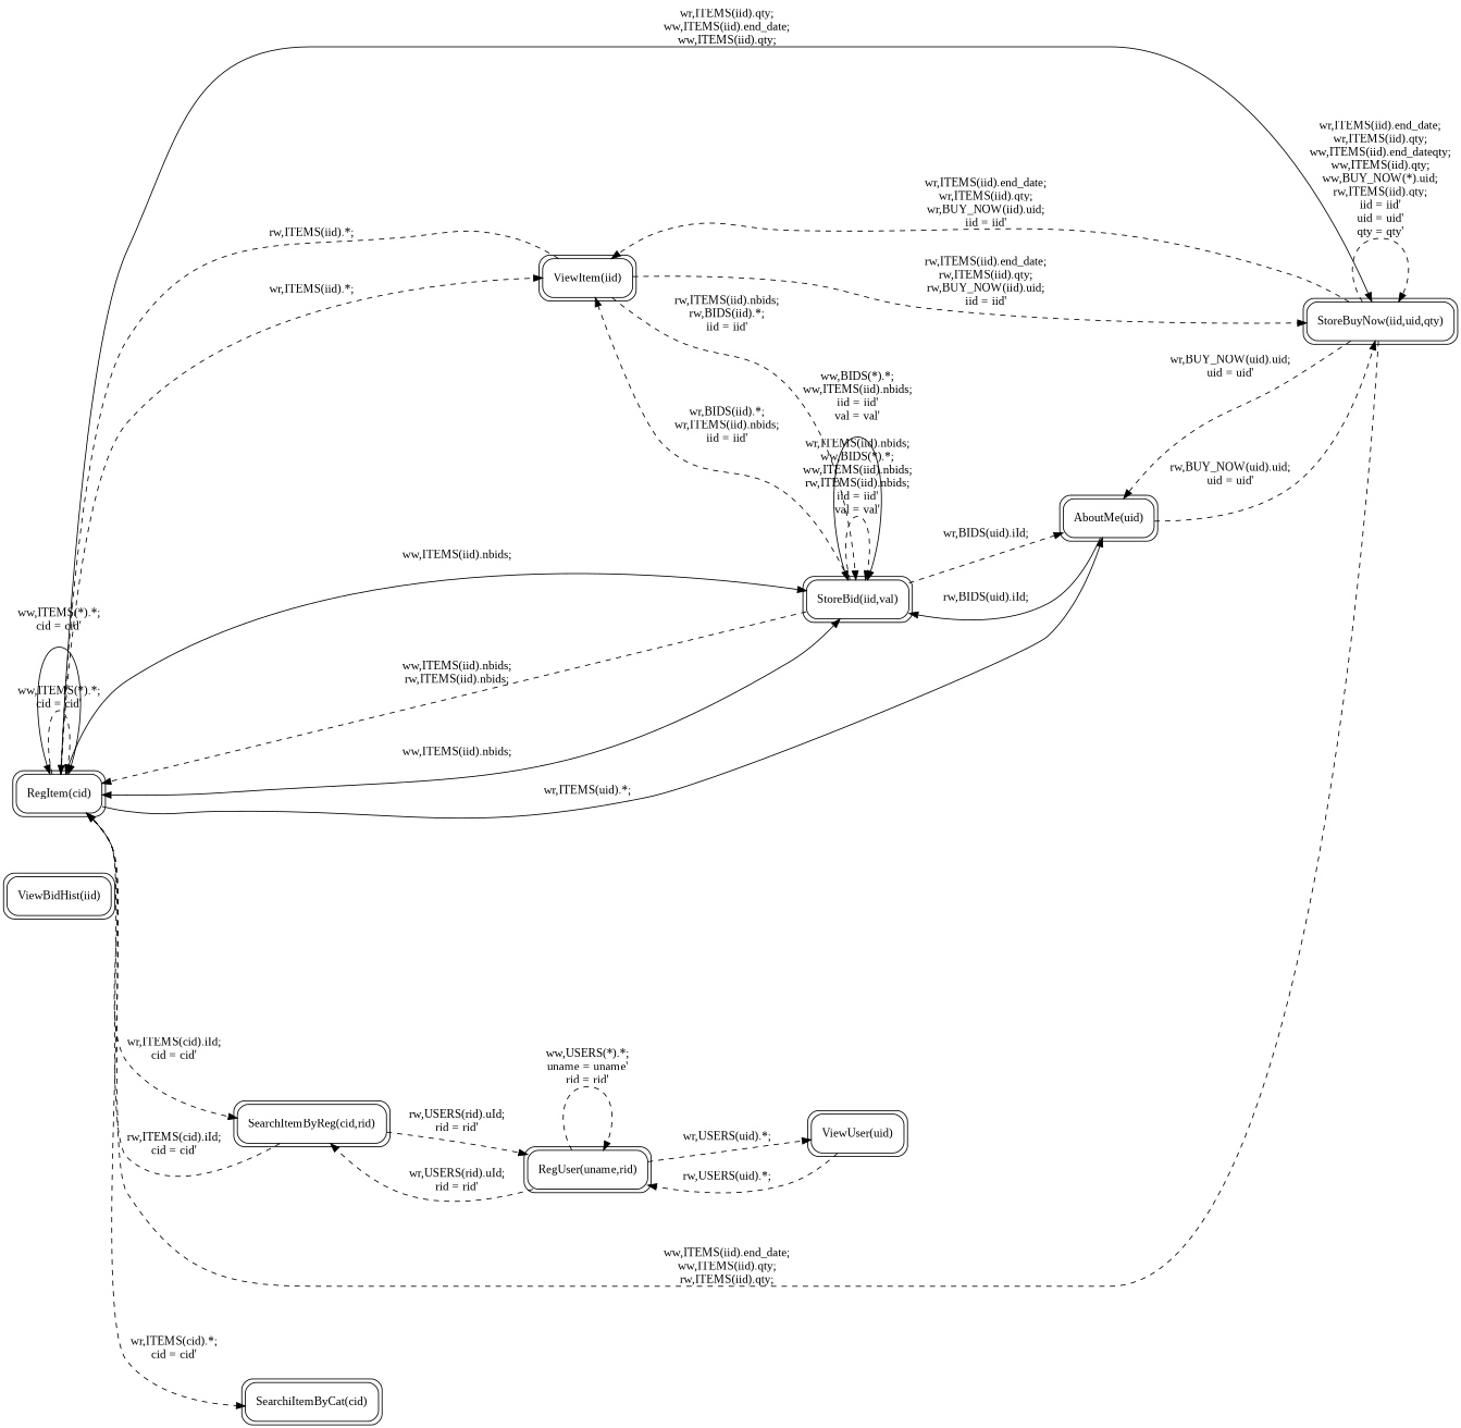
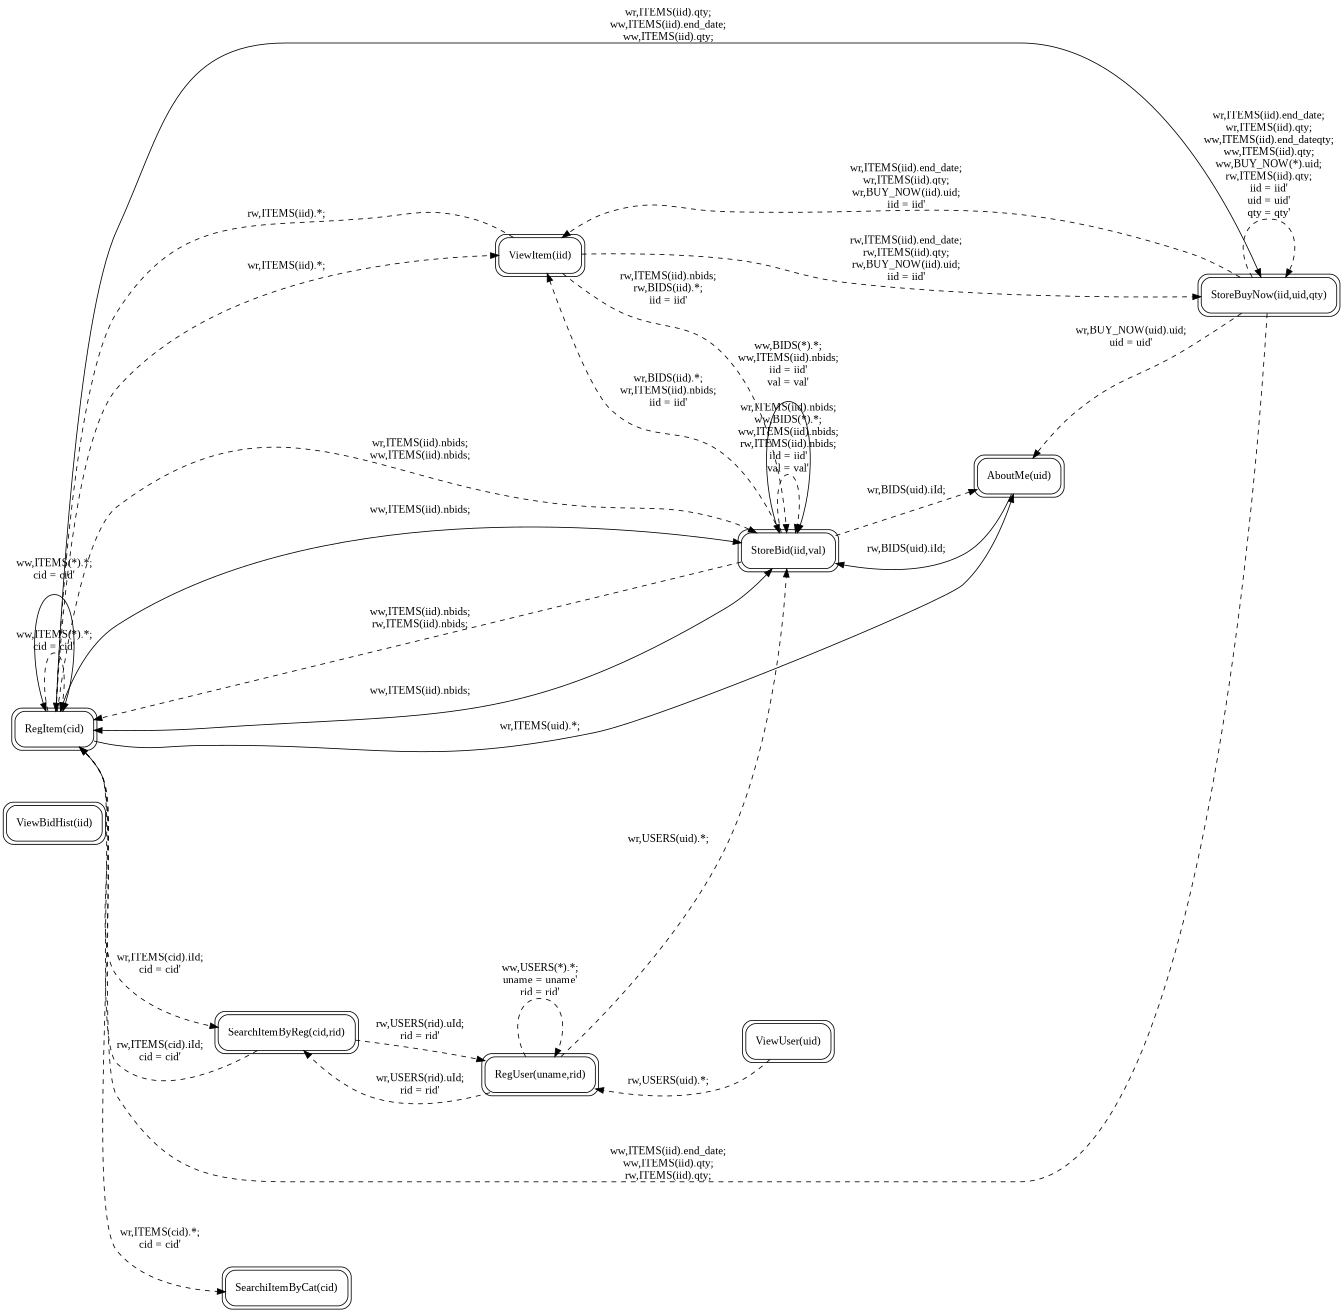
  digraph {
    fontname="Liberation Serif"
    nodesep=1.0
    rankdir=LR
    node [fontname="Liberation Serif" peripheries=2 shape=box style=rounded]
    edge [fontname="Liberation Serif" style=dashed]
    "ViewBidHist(iid)"
    "RegItem(cid)"
    "ViewItem(iid)"
    "AboutMe(uid)"
    "SearchItemByReg(cid,rid)"
    "StoreBuyNow(iid,uid,qty)"
    "SearchiItemByCat(cid)"
    "StoreBid(iid,val)"
    "RegUser(uname,rid)"
    "ViewUser(uid)"
    "RegItem(cid)" -> "RegItem(cid)" [label="ww,ITEMS(*).*;\ncid = cid'\n"]
    "RegItem(cid)" -> "RegItem(cid)" [dir=both label="ww,ITEMS(*).*;\ncid = cid'\n\n" style=solid]
    "RegItem(cid)" -> "ViewItem(iid)" [label="wr,ITEMS(iid).*;\n"]
    "RegItem(cid)" -> "AboutMe(uid)" [label="wr,ITEMS(uid).*;\n" style=solid]
    "RegItem(cid)" -> "SearchItemByReg(cid,rid)" [label="wr,ITEMS(cid).iId;\ncid = cid'\n"]
    "RegItem(cid)" -> "StoreBuyNow(iid,uid,qty)" [label="wr,ITEMS(iid).qty;\nww,ITEMS(iid).end_date;\nww,ITEMS(iid).qty;\n" style=solid]
    "RegItem(cid)" -> "SearchiItemByCat(cid)" [label="wr,ITEMS(cid).*;\ncid = cid'\n"]
+   "RegItem(cid)" -> "StoreBid(iid,val)" [label="wr,ITEMS(iid).nbids;\nww,ITEMS(iid).nbids;\n"]
    "RegItem(cid)" -> "StoreBid(iid,val)" [dir=both label="ww,ITEMS(iid).nbids;\n\n" style=solid]
    "ViewItem(iid)" -> "RegItem(cid)" [label="rw,ITEMS(iid).*;\n"]
    "ViewItem(iid)" -> "StoreBuyNow(iid,uid,qty)" [label="rw,ITEMS(iid).end_date;\nrw,ITEMS(iid).qty;\nrw,BUY_NOW(iid).uid;\niid = iid'\n"]
    "ViewItem(iid)" -> "StoreBid(iid,val)" [label="rw,ITEMS(iid).nbids;\nrw,BIDS(iid).*;\niid = iid'\n"]
-   "AboutMe(uid)" -> "StoreBuyNow(iid,uid,qty)" [label="rw,BUY_NOW(uid).uid;\nuid = uid'\n"]
    "AboutMe(uid)" -> "StoreBid(iid,val)" [label="rw,BIDS(uid).iId;\n" style=solid]
    "SearchItemByReg(cid,rid)" -> "RegItem(cid)" [label="rw,ITEMS(cid).iId;\ncid = cid'\n"]
    "SearchItemByReg(cid,rid)" -> "RegUser(uname,rid)" [label="rw,USERS(rid).uId;\nrid = rid'\n"]
    "StoreBuyNow(iid,uid,qty)" -> "RegItem(cid)" [label="ww,ITEMS(iid).end_date;\nww,ITEMS(iid).qty;\nrw,ITEMS(iid).qty;\n"]
    "StoreBuyNow(iid,uid,qty)" -> "ViewItem(iid)" [label="wr,ITEMS(iid).end_date;\nwr,ITEMS(iid).qty;\nwr,BUY_NOW(iid).uid;\niid = iid'\n"]
    "StoreBuyNow(iid,uid,qty)" -> "AboutMe(uid)" [label="wr,BUY_NOW(uid).uid;\nuid = uid'\n"]
    "StoreBuyNow(iid,uid,qty)" -> "StoreBuyNow(iid,uid,qty)" [label="wr,ITEMS(iid).end_date;\nwr,ITEMS(iid).qty;\nww,ITEMS(iid).end_dateqty;\nww,ITEMS(iid).qty;\nww,BUY_NOW(*).uid;\nrw,ITEMS(iid).qty;\niid = iid'\nuid = uid'\nqty = qty'\n"]
    "StoreBid(iid,val)" -> "RegItem(cid)" [label="ww,ITEMS(iid).nbids;\nrw,ITEMS(iid).nbids;\n"]
    "StoreBid(iid,val)" -> "RegItem(cid)" [dir=both label="ww,ITEMS(iid).nbids;\n\n" style=solid]
    "StoreBid(iid,val)" -> "ViewItem(iid)" [label="wr,BIDS(iid).*;\nwr,ITEMS(iid).nbids;\niid = iid'\n"]
    "StoreBid(iid,val)" -> "AboutMe(uid)" [label="wr,BIDS(uid).iId;\n"]
    "StoreBid(iid,val)" -> "StoreBid(iid,val)" [label="wr,ITEMS(iid).nbids;\nww,BIDS(*).*;\nww,ITEMS(iid).nbids;\nrw,ITEMS(iid).nbids;\niid = iid'\nval = val'\n"]
    "StoreBid(iid,val)" -> "StoreBid(iid,val)" [dir=both label="ww,BIDS(*).*;\nww,ITEMS(iid).nbids;\niid = iid'\nval = val'\n\n" style=solid]
    "RegUser(uname,rid)" -> "SearchItemByReg(cid,rid)" [label="wr,USERS(rid).uId;\nrid = rid'\n"]
    "RegUser(uname,rid)" -> "RegUser(uname,rid)" [label="ww,USERS(*).*;\nuname = uname'\nrid = rid'\n"]
-   "RegUser(uname,rid)" -> "ViewUser(uid)" [label="wr,USERS(uid).*;\n"]
+   "RegUser(uname,rid)" -> "StoreBid(iid,val)" [label="wr,USERS(uid).*;\n"]
    "ViewUser(uid)" -> "RegUser(uname,rid)" [label="rw,USERS(uid).*;\n"]
  }
